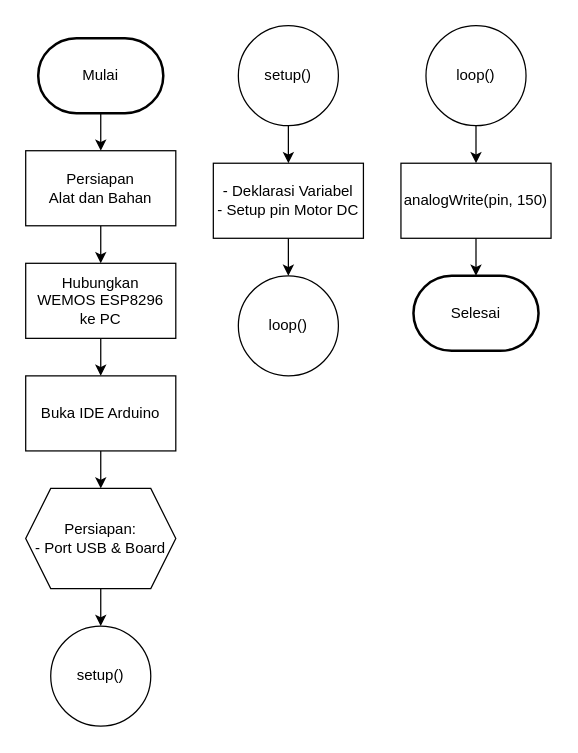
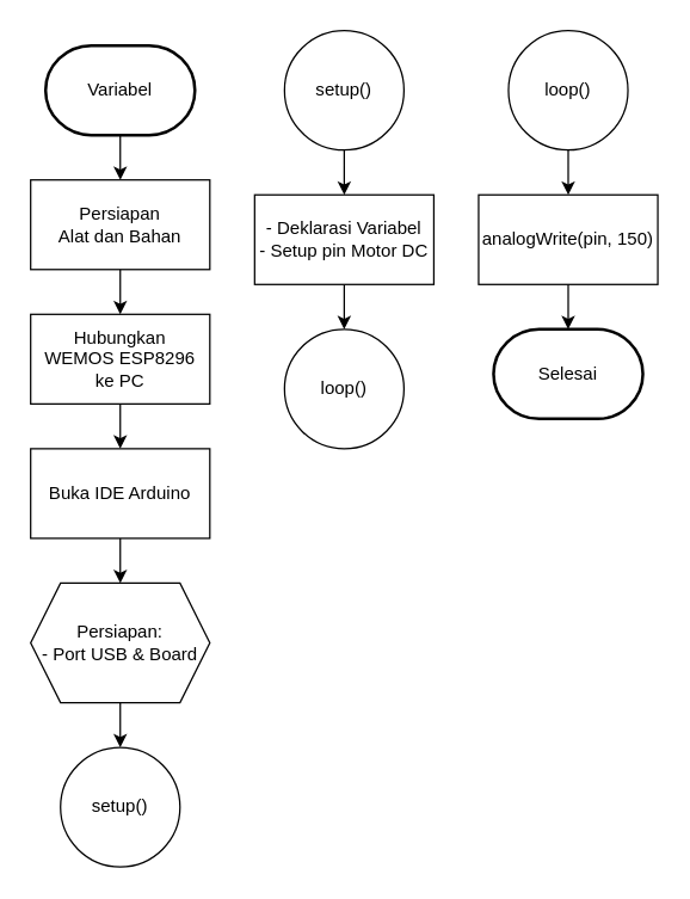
  <mxCell id="0" />
  <mxCell id="1" parent="0" />
  <mxCell id="2" style="edgeStyle=orthogonalEdgeStyle;rounded=0;orthogonalLoop=1;jettySize=auto;html=1;entryX=0.5;entryY=0;entryDx=0;entryDy=0;" edge="1" parent="1" source="3" target="5"><mxGeometry relative="1" as="geometry" /></mxCell>
- <mxCell id="3" value="Mulai" style="strokeWidth=2;html=1;shape=mxgraph.flowchart.terminator;whiteSpace=wrap;" vertex="1" parent="1"><mxGeometry x="30" y="30" width="100" height="60" as="geometry" /></mxCell>
+ <mxCell id="3" value="Variabel" style="strokeWidth=2;html=1;shape=mxgraph.flowchart.terminator;whiteSpace=wrap;" vertex="1" parent="1"><mxGeometry x="30" y="30" width="100" height="60" as="geometry" /></mxCell>
  <mxCell id="4" style="edgeStyle=orthogonalEdgeStyle;rounded=0;orthogonalLoop=1;jettySize=auto;html=1;entryX=0.5;entryY=0;entryDx=0;entryDy=0;" edge="1" parent="1" source="5" target="7"><mxGeometry relative="1" as="geometry" /></mxCell>
  <mxCell id="5" value="Persiapan &lt;br&gt;Alat dan Bahan" style="rounded=0;whiteSpace=wrap;html=1;" vertex="1" parent="1"><mxGeometry x="20" y="120" width="120" height="60" as="geometry" /></mxCell>
  <mxCell id="6" style="edgeStyle=orthogonalEdgeStyle;rounded=0;orthogonalLoop=1;jettySize=auto;html=1;entryX=0.5;entryY=0;entryDx=0;entryDy=0;" edge="1" parent="1" source="7" target="9"><mxGeometry relative="1" as="geometry" /></mxCell>
  <mxCell id="7" value="Hubungkan &lt;br&gt;WEMOS ESP8296 &lt;br&gt;ke PC" style="rounded=0;whiteSpace=wrap;html=1;" vertex="1" parent="1"><mxGeometry x="20" y="210" width="120" height="60" as="geometry" /></mxCell>
  <mxCell id="8" style="edgeStyle=orthogonalEdgeStyle;rounded=0;orthogonalLoop=1;jettySize=auto;html=1;entryX=0.5;entryY=0;entryDx=0;entryDy=0;" edge="1" parent="1" source="9" target="11"><mxGeometry relative="1" as="geometry" /></mxCell>
  <mxCell id="9" value="Buka IDE Arduino" style="rounded=0;whiteSpace=wrap;html=1;" vertex="1" parent="1"><mxGeometry x="20" y="300" width="120" height="60" as="geometry" /></mxCell>
  <mxCell id="10" style="edgeStyle=orthogonalEdgeStyle;rounded=0;orthogonalLoop=1;jettySize=auto;html=1;entryX=0.5;entryY=0;entryDx=0;entryDy=0;" edge="1" parent="1" source="11" target="12"><mxGeometry relative="1" as="geometry" /></mxCell>
  <mxCell id="11" value="Persiapan:&lt;div&gt;- Port USB &amp;amp; Board&lt;br&gt;&lt;/div&gt;" style="shape=hexagon;perimeter=hexagonPerimeter2;whiteSpace=wrap;html=1;fixedSize=1;" vertex="1" parent="1"><mxGeometry x="20" y="390" width="120" height="80" as="geometry" /></mxCell>
  <mxCell id="12" value="setup()" style="ellipse;whiteSpace=wrap;html=1;aspect=fixed;" vertex="1" parent="1"><mxGeometry x="40" y="500" width="80" height="80" as="geometry" /></mxCell>
  <mxCell id="13" style="edgeStyle=orthogonalEdgeStyle;rounded=0;orthogonalLoop=1;jettySize=auto;html=1;" edge="1" parent="1" source="14" target="16"><mxGeometry relative="1" as="geometry" /></mxCell>
  <mxCell id="14" value="setup()" style="ellipse;whiteSpace=wrap;html=1;aspect=fixed;" vertex="1" parent="1"><mxGeometry x="190" y="20" width="80" height="80" as="geometry" /></mxCell>
  <mxCell id="15" style="edgeStyle=orthogonalEdgeStyle;rounded=0;orthogonalLoop=1;jettySize=auto;html=1;entryX=0.5;entryY=0;entryDx=0;entryDy=0;" edge="1" parent="1" source="16" target="17"><mxGeometry relative="1" as="geometry" /></mxCell>
  <mxCell id="16" value="- Deklarasi Variabel&lt;div&gt;- Setup pin Motor DC&lt;/div&gt;" style="rounded=0;whiteSpace=wrap;html=1;" vertex="1" parent="1"><mxGeometry x="170" y="130" width="120" height="60" as="geometry" /></mxCell>
  <mxCell id="17" value="loop()" style="ellipse;whiteSpace=wrap;html=1;aspect=fixed;" vertex="1" parent="1"><mxGeometry x="190" y="220" width="80" height="80" as="geometry" /></mxCell>
  <mxCell id="18" style="edgeStyle=orthogonalEdgeStyle;rounded=0;orthogonalLoop=1;jettySize=auto;html=1;entryX=0.5;entryY=0;entryDx=0;entryDy=0;" edge="1" parent="1" source="19" target="20"><mxGeometry relative="1" as="geometry" /></mxCell>
  <mxCell id="19" value="loop()" style="ellipse;whiteSpace=wrap;html=1;aspect=fixed;" vertex="1" parent="1"><mxGeometry x="340" y="20" width="80" height="80" as="geometry" /></mxCell>
  <mxCell id="20" value="analogWrite(pin, 150)" style="rounded=0;whiteSpace=wrap;html=1;" vertex="1" parent="1"><mxGeometry x="320" y="130" width="120" height="60" as="geometry" /></mxCell>
  <mxCell id="21" value="Selesai" style="strokeWidth=2;html=1;shape=mxgraph.flowchart.terminator;whiteSpace=wrap;" vertex="1" parent="1"><mxGeometry x="330" y="220" width="100" height="60" as="geometry" /></mxCell>
  <mxCell id="22" style="edgeStyle=orthogonalEdgeStyle;rounded=0;orthogonalLoop=1;jettySize=auto;html=1;entryX=0.5;entryY=0;entryDx=0;entryDy=0;entryPerimeter=0;" edge="1" parent="1" source="20" target="21"><mxGeometry relative="1" as="geometry" /></mxCell>
